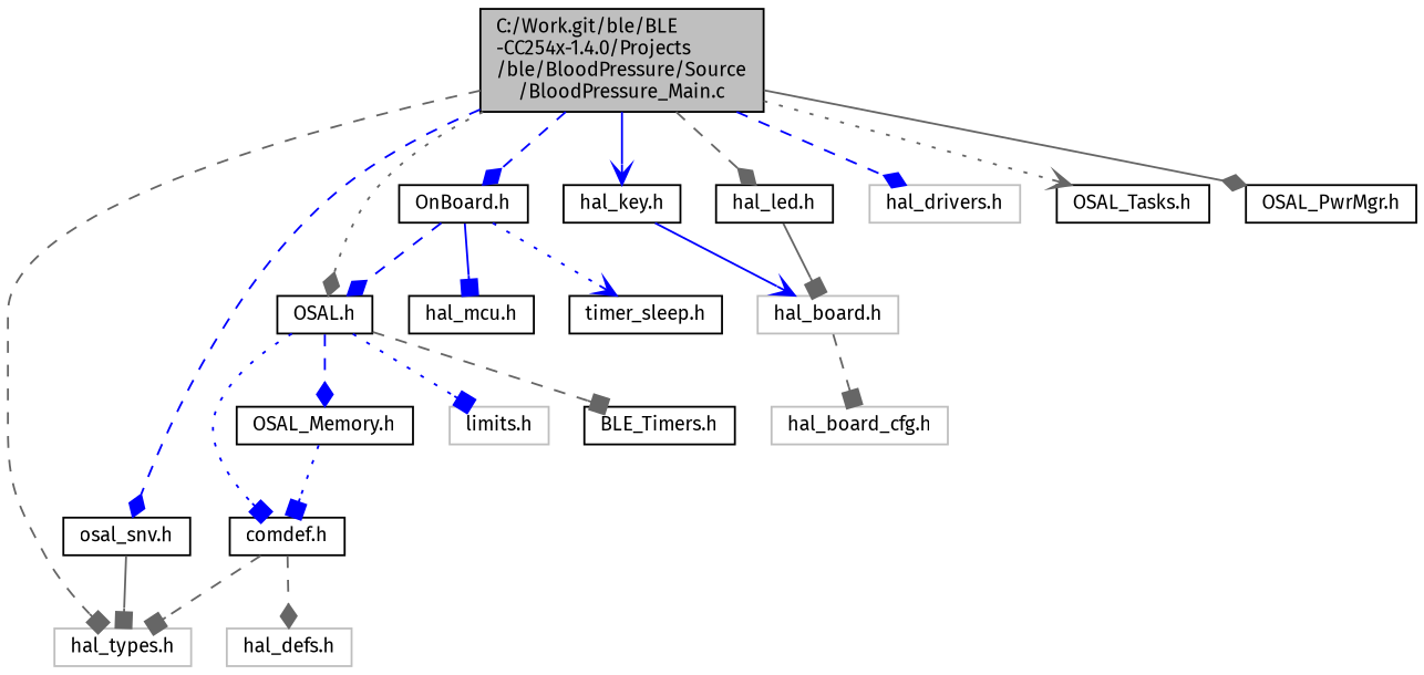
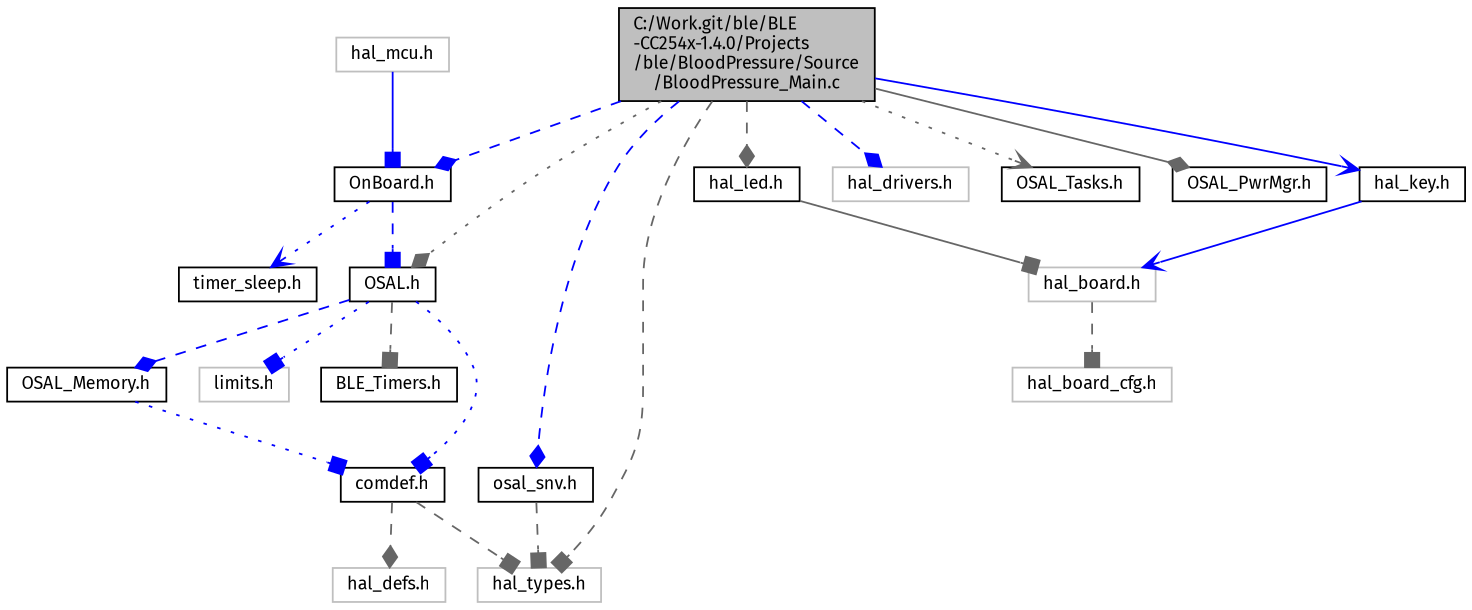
  digraph {
    fontname="Fira Sans"
    node [color=black fillcolor=white fontname="Fira Sans" fontsize=10 shape=record style=filled]
    edge [arrowhead=box color=blue fontname="Fira Sans" fontsize=10 labelfontname=Helvetica labelfontsize=10 style=dashed]
    n1 [fillcolor=grey75 fontcolor=black height=0.2 label="C:/Work.git/ble/BLE\l-CC254x-1.4.0/Projects\l/ble/BloodPressure/Source\l/BloodPressure_Main.c" width=0.4]
    n2 [color=grey75 height=0.2 label="hal_types.h" width=0.4]
    n3 [height=0.2 label="hal_key.h" width=0.4]
    n4 [color=grey75 height=0.2 label="hal_drivers.h" width=0.4]
    n5 [height=0.2 label="hal_led.h" width=0.4]
    n6 [height=0.2 label="OSAL.h" width=0.4]
    n7 [height=0.2 label="OSAL_Tasks.h" width=0.4]
    n8 [height=0.2 label="OSAL_PwrMgr.h" width=0.4]
    n9 [height=0.2 label="osal_snv.h" width=0.4]
    n10 [height=0.2 label="OnBoard.h" width=0.4]
    n11 [color=grey75 height=0.2 label="hal_board.h" width=0.4]
    n12 [color=grey75 height=0.2 label="limits.h" width=0.4]
    n13 [height=0.2 label="comdef.h" width=0.4]
    n14 [height=0.2 label="OSAL_Memory.h" width=0.4]
    n15 [height=0.2 label="BLE_Timers.h" width=0.4]
-   n16 [height=0.2 label="hal_mcu.h" width=0.4]
+   n16 [color=grey75 height=0.2 label="hal_mcu.h" width=0.4]
    n17 [height=0.2 label="timer_sleep.h" width=0.4]
    n18 [color=grey75 height=0.2 label="hal_board_cfg.h" width=0.4]
    n19 [color=grey75 height=0.2 label="hal_defs.h" width=0.4]
    n1 -> n2 [color=gray40]
    n1 -> n3 [arrowhead=vee style=solid]
    n1 -> n4 [arrowhead=diamond]
    n1 -> n5 [arrowhead=diamond color=gray40]
    n1 -> n6 [arrowhead=diamond color=gray40 style=dotted]
    n1 -> n7 [arrowhead=vee color=gray40 style=dotted]
    n1 -> n8 [arrowhead=diamond color=gray40 style=solid]
    n1 -> n9 [arrowhead=diamond]
    n1 -> n10 [arrowhead=diamond]
    n3 -> n11 [arrowhead=vee style=solid]
    n5 -> n11 [color=gray40 style=solid]
    n6 -> n12 [style=dotted]
    n6 -> n13 [style=dotted]
    n6 -> n14 [arrowhead=diamond]
    n6 -> n15 [color=gray40]
-   n9 -> n2 [color=gray40 style=solid]
-   n10 -> n6 [arrowhead=diamond]
-   n10 -> n16 [style=solid]
+   n9 -> n2 [color=gray40]
+   n10 -> n6
+   n16 -> n10 [style=solid]
    n10 -> n17 [arrowhead=vee style=dotted]
    n11 -> n18 [color=gray40]
    n13 -> n2 [color=gray40]
    n13 -> n19 [arrowhead=diamond color=gray40]
    n14 -> n13 [style=dotted]
  }
